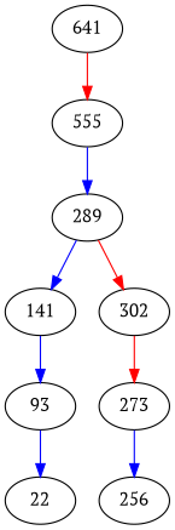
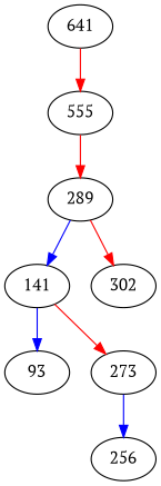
  digraph {
    fontname="PT Serif"
    node [fontname="PT Serif"]
    edge [color=blue fontname="PT Serif"]
    555
    289
    141
    302
    641
    93
    273
-   22
    256
-   555 -> 289
+   555 -> 289 [color=red]
    289 -> 141
    289 -> 302 [color=red]
    141 -> 93
-   302 -> 273 [color=red]
+   141 -> 273 [color=red]
    641 -> 555 [color=red]
-   93 -> 22
    273 -> 256
  }
